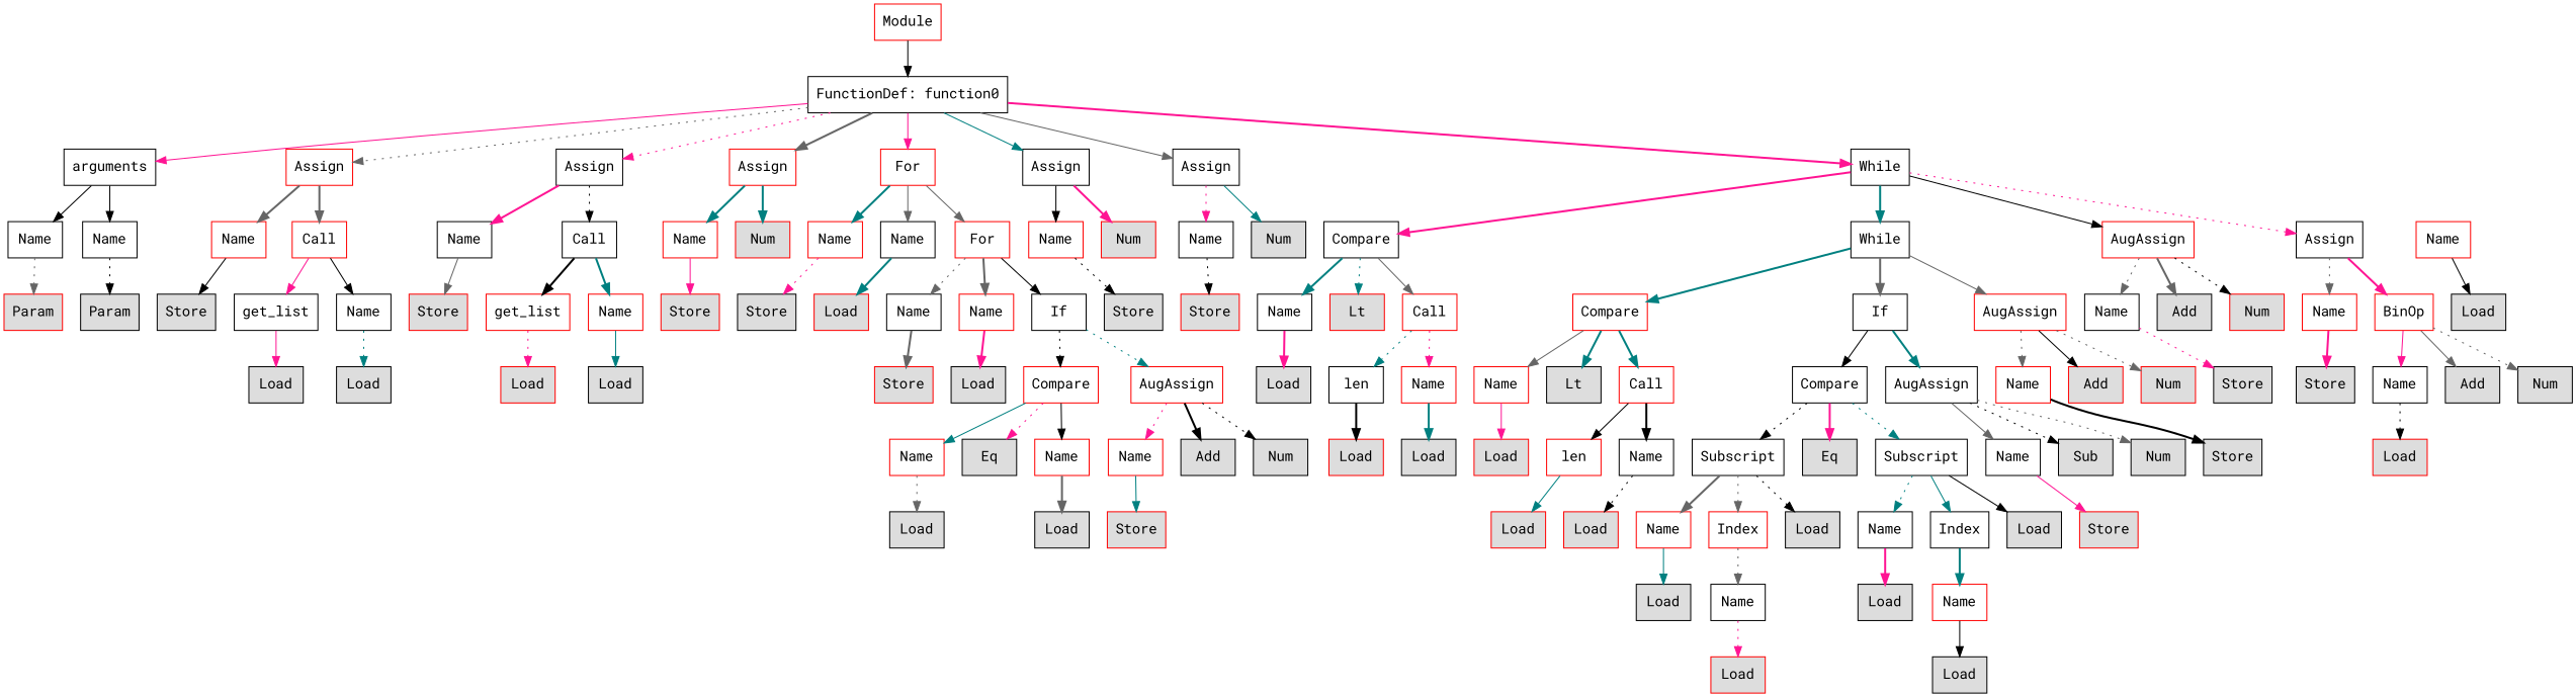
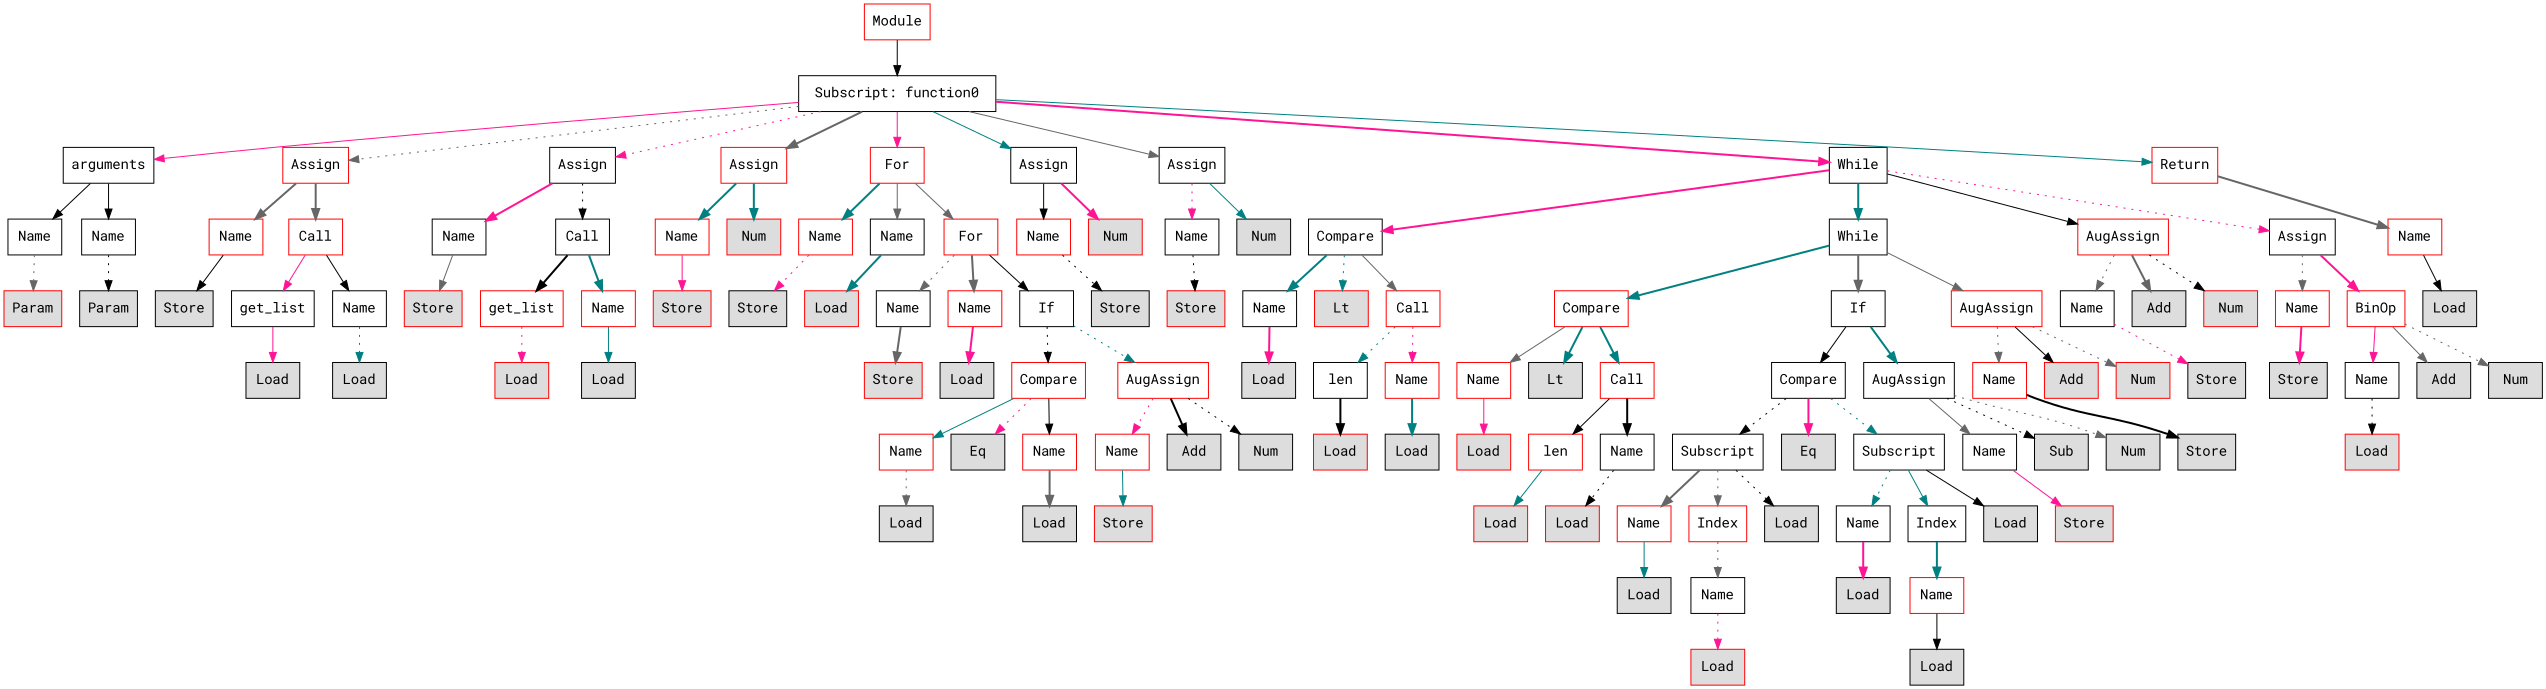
  digraph {
    fontname="Roboto Mono"
    node [color=black fontname="Roboto Mono" shape=rect]
    edge [color=black fontname="Roboto Mono" style=solid]
    n1 [color=red label=Module]
-   n2 [label="FunctionDef: function0"]
+   n2 [label="Subscript: function0"]
    n3 [label=arguments]
    n4 [color=red label=Assign]
    n5 [label=Assign]
    n6 [color=red label=Assign]
    n7 [color=red label=For]
    n8 [label=Assign]
    n9 [label=Assign]
    n10 [label=While]
+   n11 [color=red label=Return]
    n12 [label=Name]
    n13 [label=Name]
    n14 [color=red label=Name]
    n15 [color=red label=Call]
    n16 [label=Name]
    n17 [label=Call]
    n18 [color=red label=Name]
    n19 [color=red fillcolor="#dddddd" label=Num style=filled]
    n20 [color=red label=Name]
    n21 [label=Name]
    n22 [color=red label=For]
    n23 [color=red label=Name]
    n24 [color=red fillcolor="#dddddd" label=Num style=filled]
    n25 [label=Name]
    n26 [fillcolor="#dddddd" label=Num style=filled]
    n27 [label=Compare]
    n28 [label=While]
    n29 [color=red label=AugAssign]
    n30 [label=Assign]
    n31 [color=red label=Name]
    n32 [color=red fillcolor="#dddddd" label=Param style=filled]
    n33 [fillcolor="#dddddd" label=Param style=filled]
    n34 [fillcolor="#dddddd" label=Store style=filled]
    n35 [label=get_list]
    n36 [label=Name]
    n37 [color=red fillcolor="#dddddd" label=Store style=filled]
    n38 [color=red label=get_list]
    n39 [color=red label=Name]
    n40 [color=red fillcolor="#dddddd" label=Store style=filled]
    n41 [fillcolor="#dddddd" label=Store style=filled]
    n42 [color=red fillcolor="#dddddd" label=Load style=filled]
    n43 [label=Name]
    n44 [color=red label=Name]
    n45 [label=If]
    n46 [fillcolor="#dddddd" label=Store style=filled]
    n47 [color=red fillcolor="#dddddd" label=Store style=filled]
    n48 [label=Name]
    n49 [color=red fillcolor="#dddddd" label=Lt style=filled]
    n50 [color=red label=Call]
    n51 [color=red label=Compare]
    n52 [label=If]
    n53 [color=red label=AugAssign]
    n54 [label=Name]
    n55 [fillcolor="#dddddd" label=Add style=filled]
    n56 [color=red fillcolor="#dddddd" label=Num style=filled]
    n57 [color=red label=Name]
    n58 [color=red label=BinOp]
    n59 [fillcolor="#dddddd" label=Load style=filled]
    n60 [fillcolor="#dddddd" label=Load style=filled]
    n61 [fillcolor="#dddddd" label=Load style=filled]
    n62 [color=red fillcolor="#dddddd" label=Load style=filled]
    n63 [fillcolor="#dddddd" label=Load style=filled]
    n64 [color=red fillcolor="#dddddd" label=Store style=filled]
    n65 [fillcolor="#dddddd" label=Load style=filled]
    n66 [color=red label=Compare]
    n67 [color=red label=AugAssign]
    n68 [fillcolor="#dddddd" label=Load style=filled]
    n69 [label=len]
    n70 [color=red label=Name]
    n71 [color=red label=Name]
    n72 [fillcolor="#dddddd" label=Lt style=filled]
    n73 [color=red label=Call]
    n74 [label=Compare]
    n75 [label=AugAssign]
    n76 [color=red label=Name]
    n77 [color=red fillcolor="#dddddd" label=Add style=filled]
    n78 [color=red fillcolor="#dddddd" label=Num style=filled]
    n79 [fillcolor="#dddddd" label=Store style=filled]
    n80 [fillcolor="#dddddd" label=Store style=filled]
    n81 [label=Name]
    n82 [fillcolor="#dddddd" label=Add style=filled]
    n83 [fillcolor="#dddddd" label=Num style=filled]
    n84 [color=red label=Name]
    n85 [fillcolor="#dddddd" label=Eq style=filled]
    n86 [color=red label=Name]
    n87 [color=red label=Name]
    n88 [fillcolor="#dddddd" label=Add style=filled]
    n89 [fillcolor="#dddddd" label=Num style=filled]
    n90 [color=red fillcolor="#dddddd" label=Load style=filled]
    n91 [fillcolor="#dddddd" label=Load style=filled]
    n92 [color=red fillcolor="#dddddd" label=Load style=filled]
    n93 [color=red label=len]
    n94 [label=Name]
    n95 [label=Subscript]
    n96 [fillcolor="#dddddd" label=Eq style=filled]
    n97 [label=Subscript]
    n98 [label=Name]
    n99 [fillcolor="#dddddd" label=Sub style=filled]
    n100 [fillcolor="#dddddd" label=Num style=filled]
    n101 [fillcolor="#dddddd" label=Store style=filled]
    n102 [color=red fillcolor="#dddddd" label=Load style=filled]
    n103 [fillcolor="#dddddd" label=Load style=filled]
    n104 [fillcolor="#dddddd" label=Load style=filled]
    n105 [color=red fillcolor="#dddddd" label=Store style=filled]
    n106 [color=red fillcolor="#dddddd" label=Load style=filled]
    n107 [color=red fillcolor="#dddddd" label=Load style=filled]
    n108 [color=red label=Name]
    n109 [color=red label=Index]
    n110 [fillcolor="#dddddd" label=Load style=filled]
    n111 [label=Name]
    n112 [label=Index]
    n113 [fillcolor="#dddddd" label=Load style=filled]
    n114 [color=red fillcolor="#dddddd" label=Store style=filled]
    n115 [fillcolor="#dddddd" label=Load style=filled]
    n116 [label=Name]
    n117 [fillcolor="#dddddd" label=Load style=filled]
    n118 [color=red label=Name]
    n119 [color=red fillcolor="#dddddd" label=Load style=filled]
    n120 [fillcolor="#dddddd" label=Load style=filled]
    n1 -> n2
    n2 -> n3 [color=deeppink]
    n2 -> n4 [color=gray40 style=dotted]
    n2 -> n5 [color=deeppink style=dotted]
    n2 -> n6 [color=gray40 style=bold]
    n2 -> n7 [color=deeppink]
    n2 -> n8 [color=teal]
    n2 -> n9 [color=gray40]
    n2 -> n10 [color=deeppink style=bold]
+   n2 -> n11 [color=teal]
    n3 -> n12
    n3 -> n13
    n4 -> n14 [color=gray40 style=bold]
    n4 -> n15 [color=gray40 style=bold]
    n5 -> n16 [color=deeppink style=bold]
    n5 -> n17 [style=dotted]
    n6 -> n18 [color=teal style=bold]
    n6 -> n19 [color=teal style=bold]
    n7 -> n20 [color=teal style=bold]
    n7 -> n21 [color=gray40]
    n7 -> n22 [color=gray40]
    n8 -> n23
    n8 -> n24 [color=deeppink style=bold]
    n9 -> n25 [color=deeppink style=dotted]
    n9 -> n26 [color=teal]
    n10 -> n27 [color=deeppink style=bold]
    n10 -> n28 [color=teal style=bold]
    n10 -> n29
    n10 -> n30 [color=deeppink style=dotted]
+   n11 -> n31 [color=gray40 style=bold]
    n12 -> n32 [color=gray40 style=dotted]
    n13 -> n33 [style=dotted]
    n14 -> n34
    n15 -> n35 [color=deeppink]
    n15 -> n36
    n16 -> n37 [color=gray40]
    n17 -> n38 [style=bold]
    n17 -> n39 [color=teal style=bold]
    n18 -> n40 [color=deeppink]
    n20 -> n41 [color=deeppink style=dotted]
    n21 -> n42 [color=teal style=bold]
    n22 -> n43 [color=gray40 style=dotted]
    n22 -> n44 [color=gray40 style=bold]
    n22 -> n45
    n23 -> n46 [style=dotted]
    n25 -> n47 [style=dotted]
    n27 -> n48 [color=teal style=bold]
    n27 -> n49 [color=teal style=dotted]
    n27 -> n50 [color=gray40]
    n28 -> n51 [color=teal style=bold]
    n28 -> n52 [color=gray40 style=bold]
    n28 -> n53 [color=gray40]
    n29 -> n54 [color=gray40 style=dotted]
    n29 -> n55 [color=gray40 style=bold]
    n29 -> n56 [style=dotted]
    n30 -> n57 [color=gray40 style=dotted]
    n30 -> n58 [color=deeppink style=bold]
    n31 -> n59
    n35 -> n60 [color=deeppink]
    n36 -> n61 [color=teal style=dotted]
    n38 -> n62 [color=deeppink style=dotted]
    n39 -> n63 [color=teal]
    n43 -> n64 [color=gray40 style=bold]
    n44 -> n65 [color=deeppink style=bold]
    n45 -> n66 [style=dotted]
    n45 -> n67 [color=teal style=dotted]
    n48 -> n68 [color=deeppink style=bold]
    n50 -> n69 [color=teal style=dotted]
    n50 -> n70 [color=deeppink style=dotted]
    n51 -> n71 [color=gray40]
    n51 -> n72 [color=teal style=bold]
    n51 -> n73 [color=teal style=bold]
    n52 -> n74
    n52 -> n75 [color=teal style=bold]
    n53 -> n76 [color=gray40 style=dotted]
    n53 -> n77
    n53 -> n78 [color=gray40 style=dotted]
    n54 -> n79 [color=deeppink style=dotted]
    n57 -> n80 [color=deeppink style=bold]
    n58 -> n81 [color=deeppink]
    n58 -> n82 [color=gray40]
    n58 -> n83 [color=gray40 style=dotted]
    n66 -> n84 [color=teal]
    n66 -> n85 [color=deeppink style=dotted]
    n66 -> n86
    n67 -> n87 [color=deeppink style=dotted]
    n67 -> n88 [style=bold]
    n67 -> n89 [style=dotted]
    n69 -> n90 [style=bold]
    n70 -> n91 [color=teal style=bold]
    n71 -> n92 [color=deeppink]
    n73 -> n93
    n73 -> n94 [style=bold]
    n74 -> n95 [style=dotted]
    n74 -> n96 [color=deeppink style=bold]
    n74 -> n97 [color=teal style=dotted]
    n75 -> n98 [color=gray40]
    n75 -> n99 [style=dotted]
    n75 -> n100 [color=gray40 style=dotted]
    n76 -> n101 [style=bold]
    n81 -> n102 [style=dotted]
    n84 -> n103 [color=gray40 style=dotted]
    n86 -> n104 [color=gray40 style=bold]
    n87 -> n105 [color=teal]
    n93 -> n106 [color=teal]
    n94 -> n107 [style=dotted]
    n95 -> n108 [color=gray40 style=bold]
    n95 -> n109 [color=gray40 style=dotted]
    n95 -> n110 [style=dotted]
    n97 -> n111 [color=teal style=dotted]
    n97 -> n112 [color=teal]
    n97 -> n113
    n98 -> n114 [color=deeppink]
    n108 -> n115 [color=teal]
    n109 -> n116 [color=gray40 style=dotted]
    n111 -> n117 [color=deeppink style=bold]
    n112 -> n118 [color=teal style=bold]
    n116 -> n119 [color=deeppink style=dotted]
    n118 -> n120
  }
